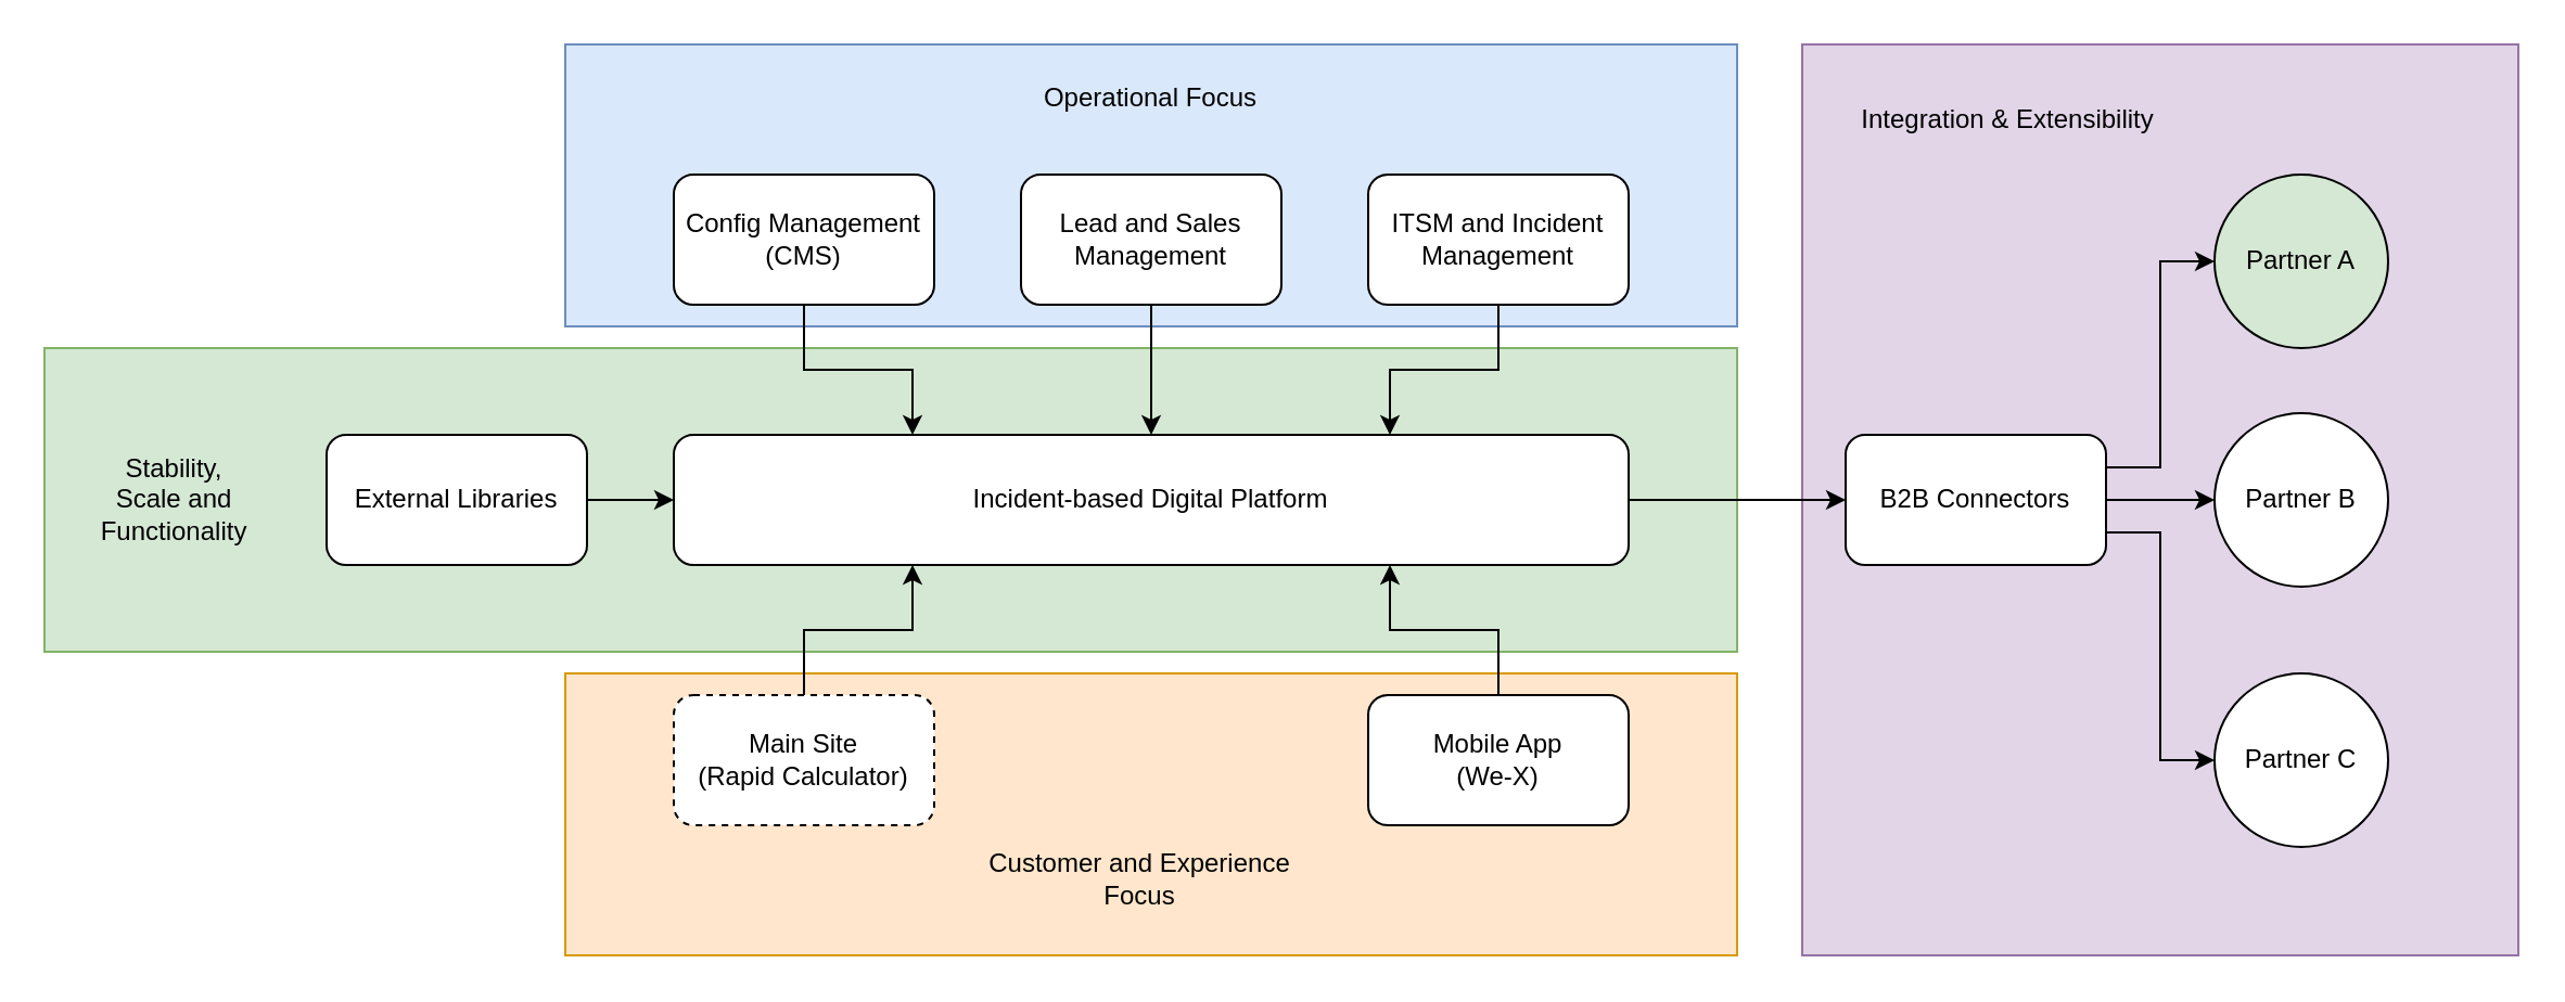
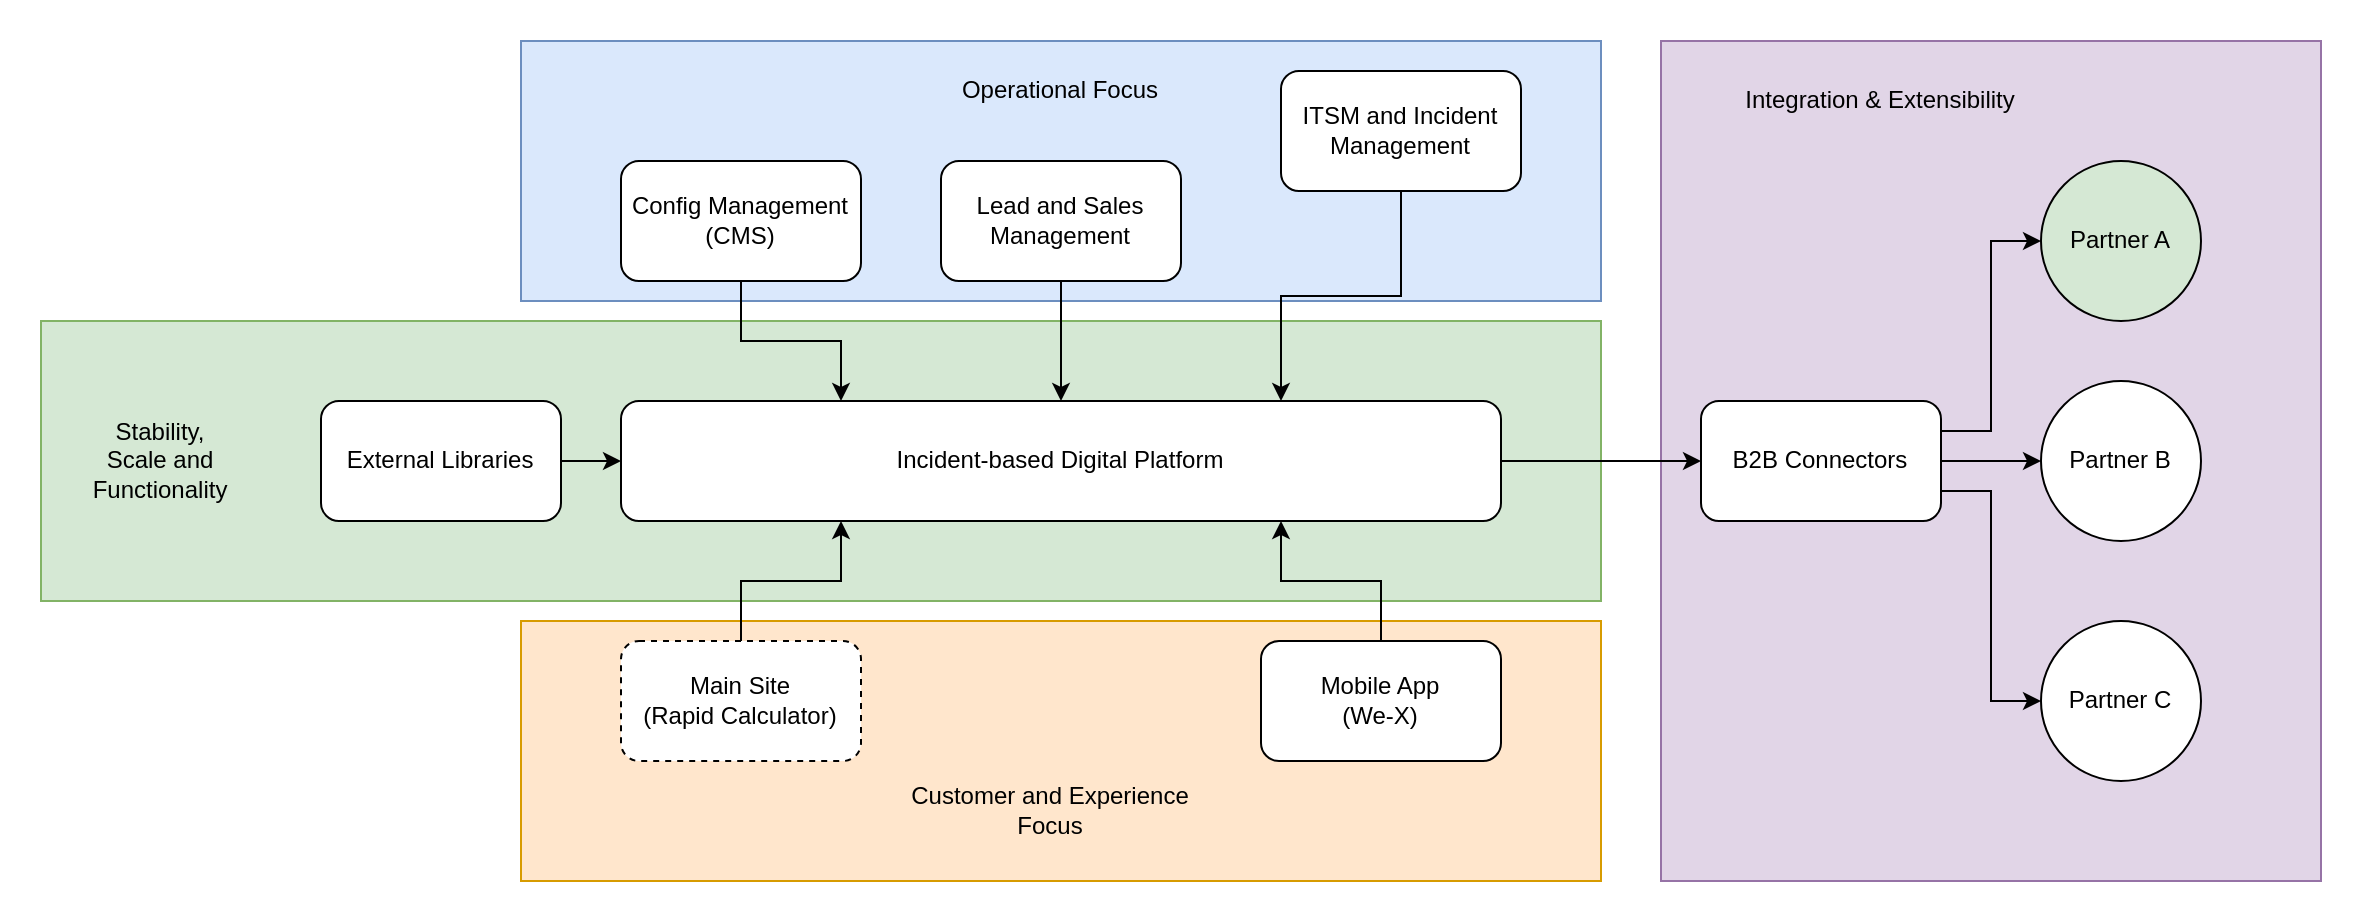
  <mxCell id="0" />
  <mxCell id="1" parent="0" />
  <mxCell id="2" value="" style="rounded=0;whiteSpace=wrap;html=1;fillColor=#d5e8d4;strokeColor=#82b366;" parent="1" vertex="1"><mxGeometry x="20" y="160" width="780" height="140" as="geometry" /></mxCell>
  <mxCell id="3" value="" style="rounded=0;whiteSpace=wrap;html=1;fillColor=#e1d5e7;strokeColor=#9673a6;" parent="1" vertex="1"><mxGeometry x="830" y="20" width="330" height="420" as="geometry" /></mxCell>
  <mxCell id="4" value="" style="rounded=0;whiteSpace=wrap;html=1;fillColor=#ffe6cc;strokeColor=#d79b00;" parent="1" vertex="1"><mxGeometry x="260" y="310" width="540" height="130" as="geometry" /></mxCell>
  <mxCell id="5" value="" style="rounded=0;whiteSpace=wrap;html=1;fillColor=#dae8fc;strokeColor=#6c8ebf;" parent="1" vertex="1"><mxGeometry x="260" y="20" width="540" height="130" as="geometry" /></mxCell>
  <mxCell id="6" style="edgeStyle=orthogonalEdgeStyle;rounded=0;orthogonalLoop=1;jettySize=auto;html=1;exitX=1;exitY=0.5;exitDx=0;exitDy=0;entryX=0;entryY=0.5;entryDx=0;entryDy=0;" parent="1" source="7" target="21" edge="1"><mxGeometry relative="1" as="geometry" /></mxCell>
  <mxCell id="7" value="Incident-based Digital Platform" style="rounded=1;whiteSpace=wrap;html=1;" parent="1" vertex="1"><mxGeometry x="310" y="200" width="440" height="60" as="geometry" /></mxCell>
  <mxCell id="8" style="edgeStyle=orthogonalEdgeStyle;rounded=0;orthogonalLoop=1;jettySize=auto;html=1;exitX=0.5;exitY=0;exitDx=0;exitDy=0;entryX=0.25;entryY=1;entryDx=0;entryDy=0;" parent="1" source="9" target="7" edge="1"><mxGeometry relative="1" as="geometry" /></mxCell>
  <mxCell id="9" value="Main Site&lt;br&gt;(Rapid Calculator)" style="rounded=1;whiteSpace=wrap;html=1;dashed=1;" parent="1" vertex="1"><mxGeometry x="310" y="320" width="120" height="60" as="geometry" /></mxCell>
  <mxCell id="10" style="edgeStyle=orthogonalEdgeStyle;rounded=0;orthogonalLoop=1;jettySize=auto;html=1;exitX=0.5;exitY=0;exitDx=0;exitDy=0;entryX=0.75;entryY=1;entryDx=0;entryDy=0;" parent="1" source="11" target="7" edge="1"><mxGeometry relative="1" as="geometry" /></mxCell>
  <mxCell id="11" value="Mobile App&lt;br&gt;(We-X)" style="rounded=1;whiteSpace=wrap;html=1;" parent="1" vertex="1"><mxGeometry x="630" y="320" width="120" height="60" as="geometry" /></mxCell>
  <mxCell id="12" style="edgeStyle=orthogonalEdgeStyle;rounded=0;orthogonalLoop=1;jettySize=auto;html=1;exitX=0.5;exitY=1;exitDx=0;exitDy=0;entryX=0.25;entryY=0;entryDx=0;entryDy=0;" parent="1" source="13" target="7" edge="1"><mxGeometry relative="1" as="geometry" /></mxCell>
  <mxCell id="13" value="Config Management&lt;br&gt;(CMS)" style="rounded=1;whiteSpace=wrap;html=1;" parent="1" vertex="1"><mxGeometry x="310" y="80" width="120" height="60" as="geometry" /></mxCell>
  <mxCell id="14" style="edgeStyle=orthogonalEdgeStyle;rounded=0;orthogonalLoop=1;jettySize=auto;html=1;exitX=0.5;exitY=1;exitDx=0;exitDy=0;entryX=0.75;entryY=0;entryDx=0;entryDy=0;" parent="1" source="15" target="7" edge="1"><mxGeometry relative="1" as="geometry" /></mxCell>
- <mxCell id="15" value="ITSM and Incident Management" style="rounded=1;whiteSpace=wrap;html=1;" parent="1" vertex="1"><mxGeometry x="630" y="80" width="120" height="60" as="geometry" /></mxCell>
+ <mxCell id="15" value="ITSM and Incident Management" style="rounded=1;whiteSpace=wrap;html=1;" parent="1" vertex="1"><mxGeometry x="640" y="35" width="120" height="60" as="geometry" /></mxCell>
  <mxCell id="16" style="edgeStyle=orthogonalEdgeStyle;rounded=0;orthogonalLoop=1;jettySize=auto;html=1;exitX=0.5;exitY=1;exitDx=0;exitDy=0;" parent="1" source="17" target="7" edge="1"><mxGeometry relative="1" as="geometry" /></mxCell>
  <mxCell id="17" value="Lead and Sales Management" style="rounded=1;whiteSpace=wrap;html=1;" parent="1" vertex="1"><mxGeometry x="470" y="80" width="120" height="60" as="geometry" /></mxCell>
  <mxCell id="18" style="edgeStyle=orthogonalEdgeStyle;rounded=0;orthogonalLoop=1;jettySize=auto;html=1;exitX=1;exitY=0.5;exitDx=0;exitDy=0;entryX=0;entryY=0.5;entryDx=0;entryDy=0;" parent="1" source="21" target="23" edge="1"><mxGeometry relative="1" as="geometry" /></mxCell>
  <mxCell id="19" style="edgeStyle=orthogonalEdgeStyle;rounded=0;orthogonalLoop=1;jettySize=auto;html=1;exitX=1;exitY=0.25;exitDx=0;exitDy=0;entryX=0;entryY=0.5;entryDx=0;entryDy=0;" parent="1" source="21" target="22" edge="1"><mxGeometry relative="1" as="geometry" /></mxCell>
  <mxCell id="20" style="edgeStyle=orthogonalEdgeStyle;rounded=0;orthogonalLoop=1;jettySize=auto;html=1;exitX=1;exitY=0.75;exitDx=0;exitDy=0;entryX=0;entryY=0.5;entryDx=0;entryDy=0;" parent="1" source="21" target="24" edge="1"><mxGeometry relative="1" as="geometry" /></mxCell>
  <mxCell id="21" value="B2B Connectors" style="rounded=1;whiteSpace=wrap;html=1;" parent="1" vertex="1"><mxGeometry x="850" y="200" width="120" height="60" as="geometry" /></mxCell>
  <mxCell id="22" value="Partner A" style="ellipse;whiteSpace=wrap;html=1;aspect=fixed;fillColor=#d5e8d4;" parent="1" vertex="1"><mxGeometry x="1020" y="80" width="80" height="80" as="geometry" /></mxCell>
  <mxCell id="23" value="Partner B" style="ellipse;whiteSpace=wrap;html=1;aspect=fixed;" parent="1" vertex="1"><mxGeometry x="1020" y="190" width="80" height="80" as="geometry" /></mxCell>
  <mxCell id="24" value="Partner C" style="ellipse;whiteSpace=wrap;html=1;aspect=fixed;" parent="1" vertex="1"><mxGeometry x="1020" y="310" width="80" height="80" as="geometry" /></mxCell>
  <mxCell id="25" style="edgeStyle=orthogonalEdgeStyle;rounded=0;orthogonalLoop=1;jettySize=auto;html=1;exitX=1;exitY=0.5;exitDx=0;exitDy=0;entryX=0;entryY=0.5;entryDx=0;entryDy=0;" parent="1" source="26" target="7" edge="1"><mxGeometry relative="1" as="geometry" /></mxCell>
- <mxCell id="26" value="External Libraries" style="rounded=1;whiteSpace=wrap;html=1;" parent="1" vertex="1"><mxGeometry x="150" y="200" width="120" height="60" as="geometry" /></mxCell>
+ <mxCell id="26" value="External Libraries" style="rounded=1;whiteSpace=wrap;html=1;" parent="1" vertex="1"><mxGeometry x="160" y="200" width="120" height="60" as="geometry" /></mxCell>
  <mxCell id="27" value="Operational Focus" style="text;html=1;strokeColor=none;fillColor=none;align=center;verticalAlign=middle;whiteSpace=wrap;rounded=0;" parent="1" vertex="1"><mxGeometry x="445" y="30" width="170" height="30" as="geometry" /></mxCell>
  <mxCell id="28" value="Customer and Experience Focus" style="text;html=1;strokeColor=none;fillColor=none;align=center;verticalAlign=middle;whiteSpace=wrap;rounded=0;" parent="1" vertex="1"><mxGeometry x="440" y="390" width="170" height="30" as="geometry" /></mxCell>
- <mxCell id="29" value="Integration &amp;amp; Extensibility" style="text;html=1;strokeColor=none;fillColor=none;align=center;verticalAlign=middle;whiteSpace=wrap;rounded=0;" parent="1" vertex="1"><mxGeometry x="840" y="40" width="170" height="30" as="geometry" /></mxCell>
+ <mxCell id="29" value="Integration &amp;amp; Extensibility" style="text;html=1;strokeColor=none;fillColor=none;align=center;verticalAlign=middle;whiteSpace=wrap;rounded=0;" parent="1" vertex="1"><mxGeometry x="855" y="35" width="170" height="30" as="geometry" /></mxCell>
  <mxCell id="30" value="Stability, Scale and Functionality" style="text;html=1;strokeColor=none;fillColor=none;align=center;verticalAlign=middle;whiteSpace=wrap;rounded=0;" parent="1" vertex="1"><mxGeometry x="50" y="215" width="60" height="30" as="geometry" /></mxCell>
